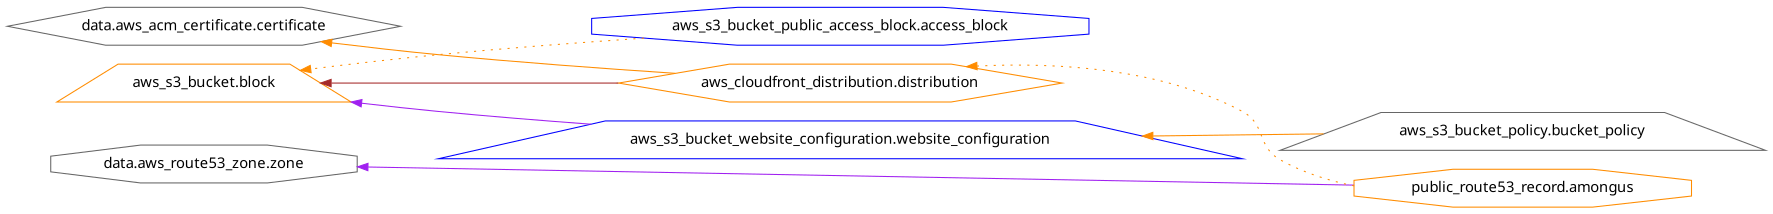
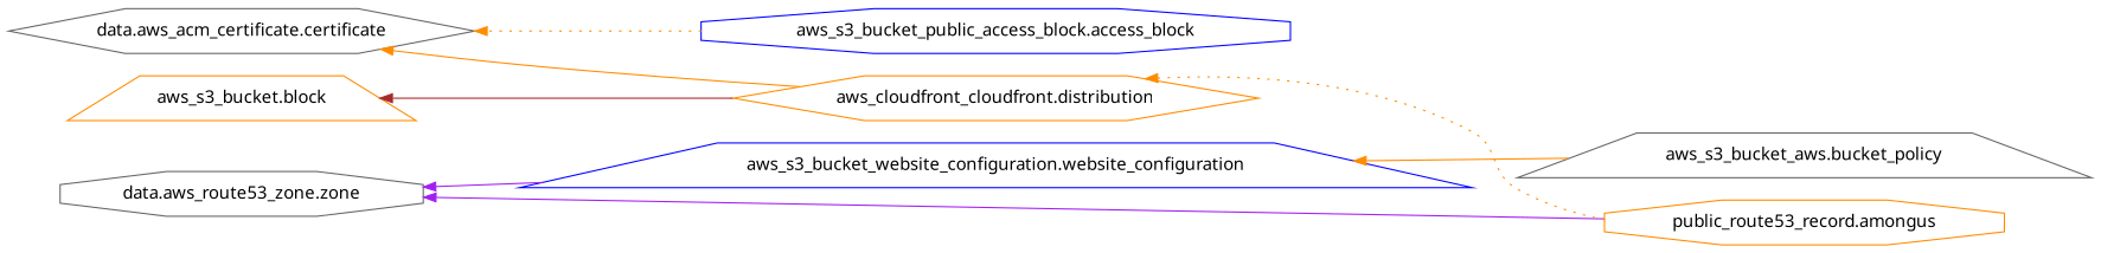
  digraph {
    rankdir=RL
    node [color=gray40 fontname="sans-serif" shape=octagon]
    edge [color=darkorange style=solid]
    n1 [label="data.aws_acm_certificate.certificate" shape=hexagon]
    n2 [label="data.aws_route53_zone.zone"]
-   n3 [color=darkorange label="aws_cloudfront_distribution.distribution" shape=hexagon]
+   n3 [color=darkorange label="aws_cloudfront_cloudfront.distribution" shape=hexagon]
    n4 [color=darkorange label="aws_s3_bucket.block" shape=trapezium]
    n5 [color=darkorange label="public_route53_record.amongus"]
-   n6 [label="aws_s3_bucket_policy.bucket_policy" shape=trapezium]
+   n6 [label="aws_s3_bucket_aws.bucket_policy" shape=trapezium]
    n7 [color=blue label="aws_s3_bucket_website_configuration.website_configuration" shape=trapezium]
    n8 [color=blue label="aws_s3_bucket_public_access_block.access_block"]
    n3 -> n1
    n3 -> n4 [color=brown]
    n5 -> n2 [color=purple]
    n5 -> n3 [style=dotted]
    n6 -> n7
-   n7 -> n4 [color=purple]
-   n8 -> n4 [style=dotted]
+   n7 -> n2 [color=purple]
+   n8 -> n1 [style=dotted]
  }
